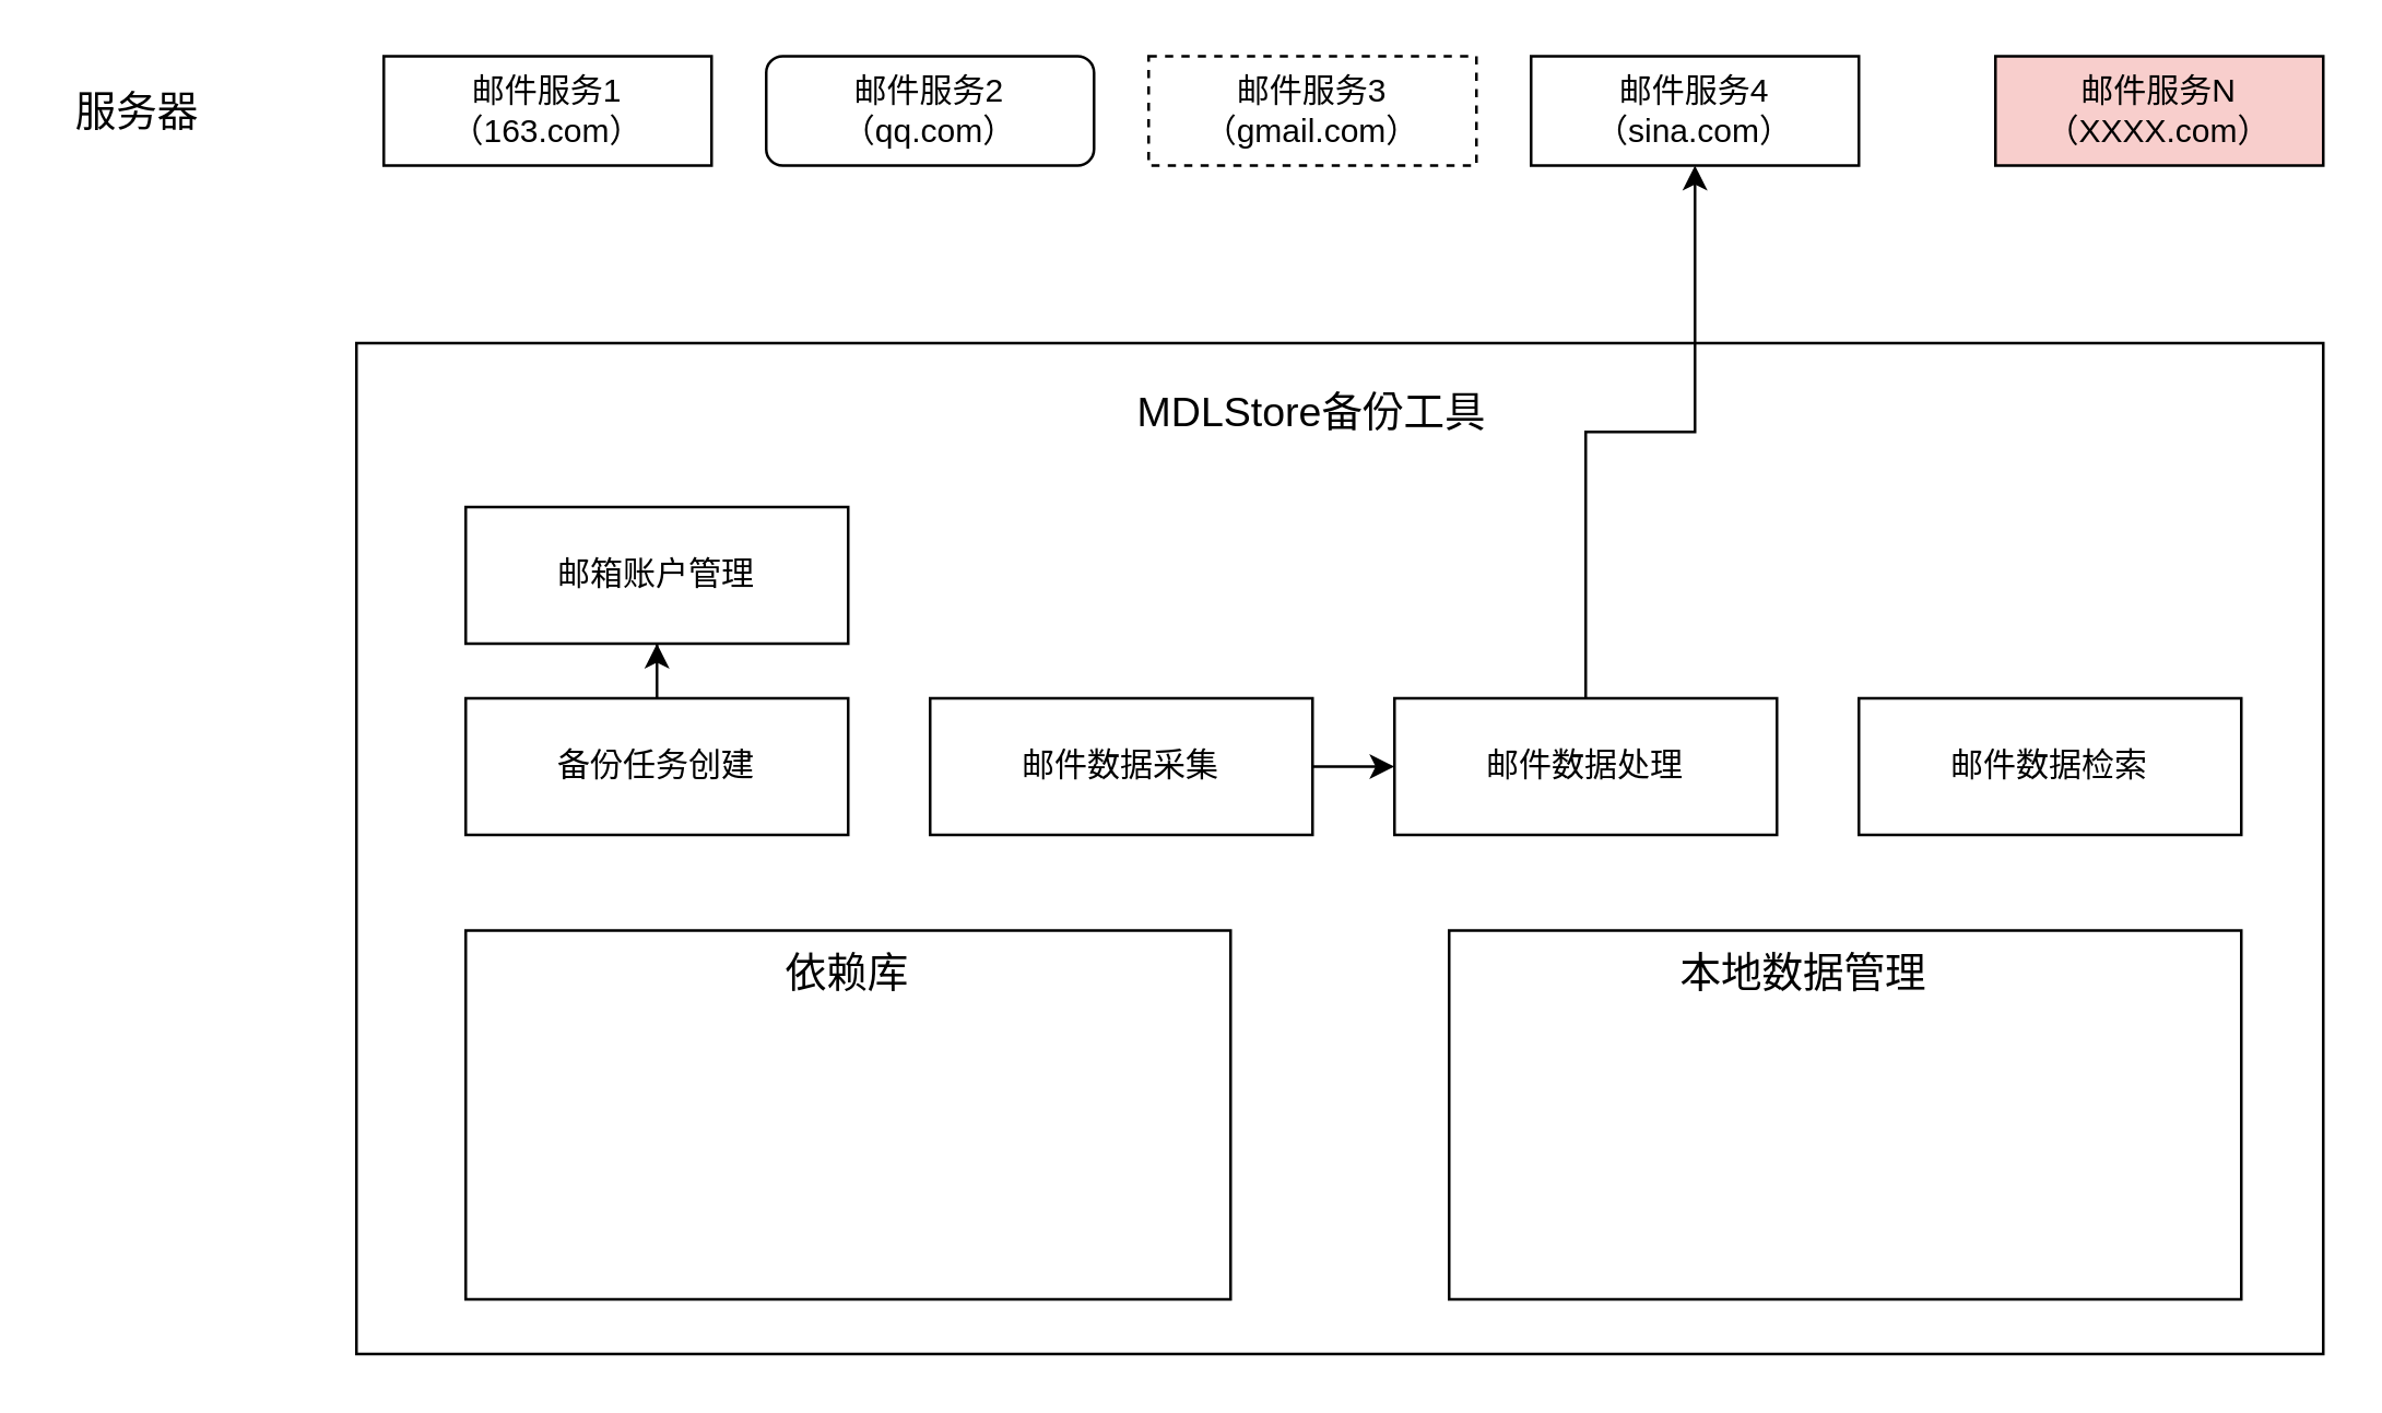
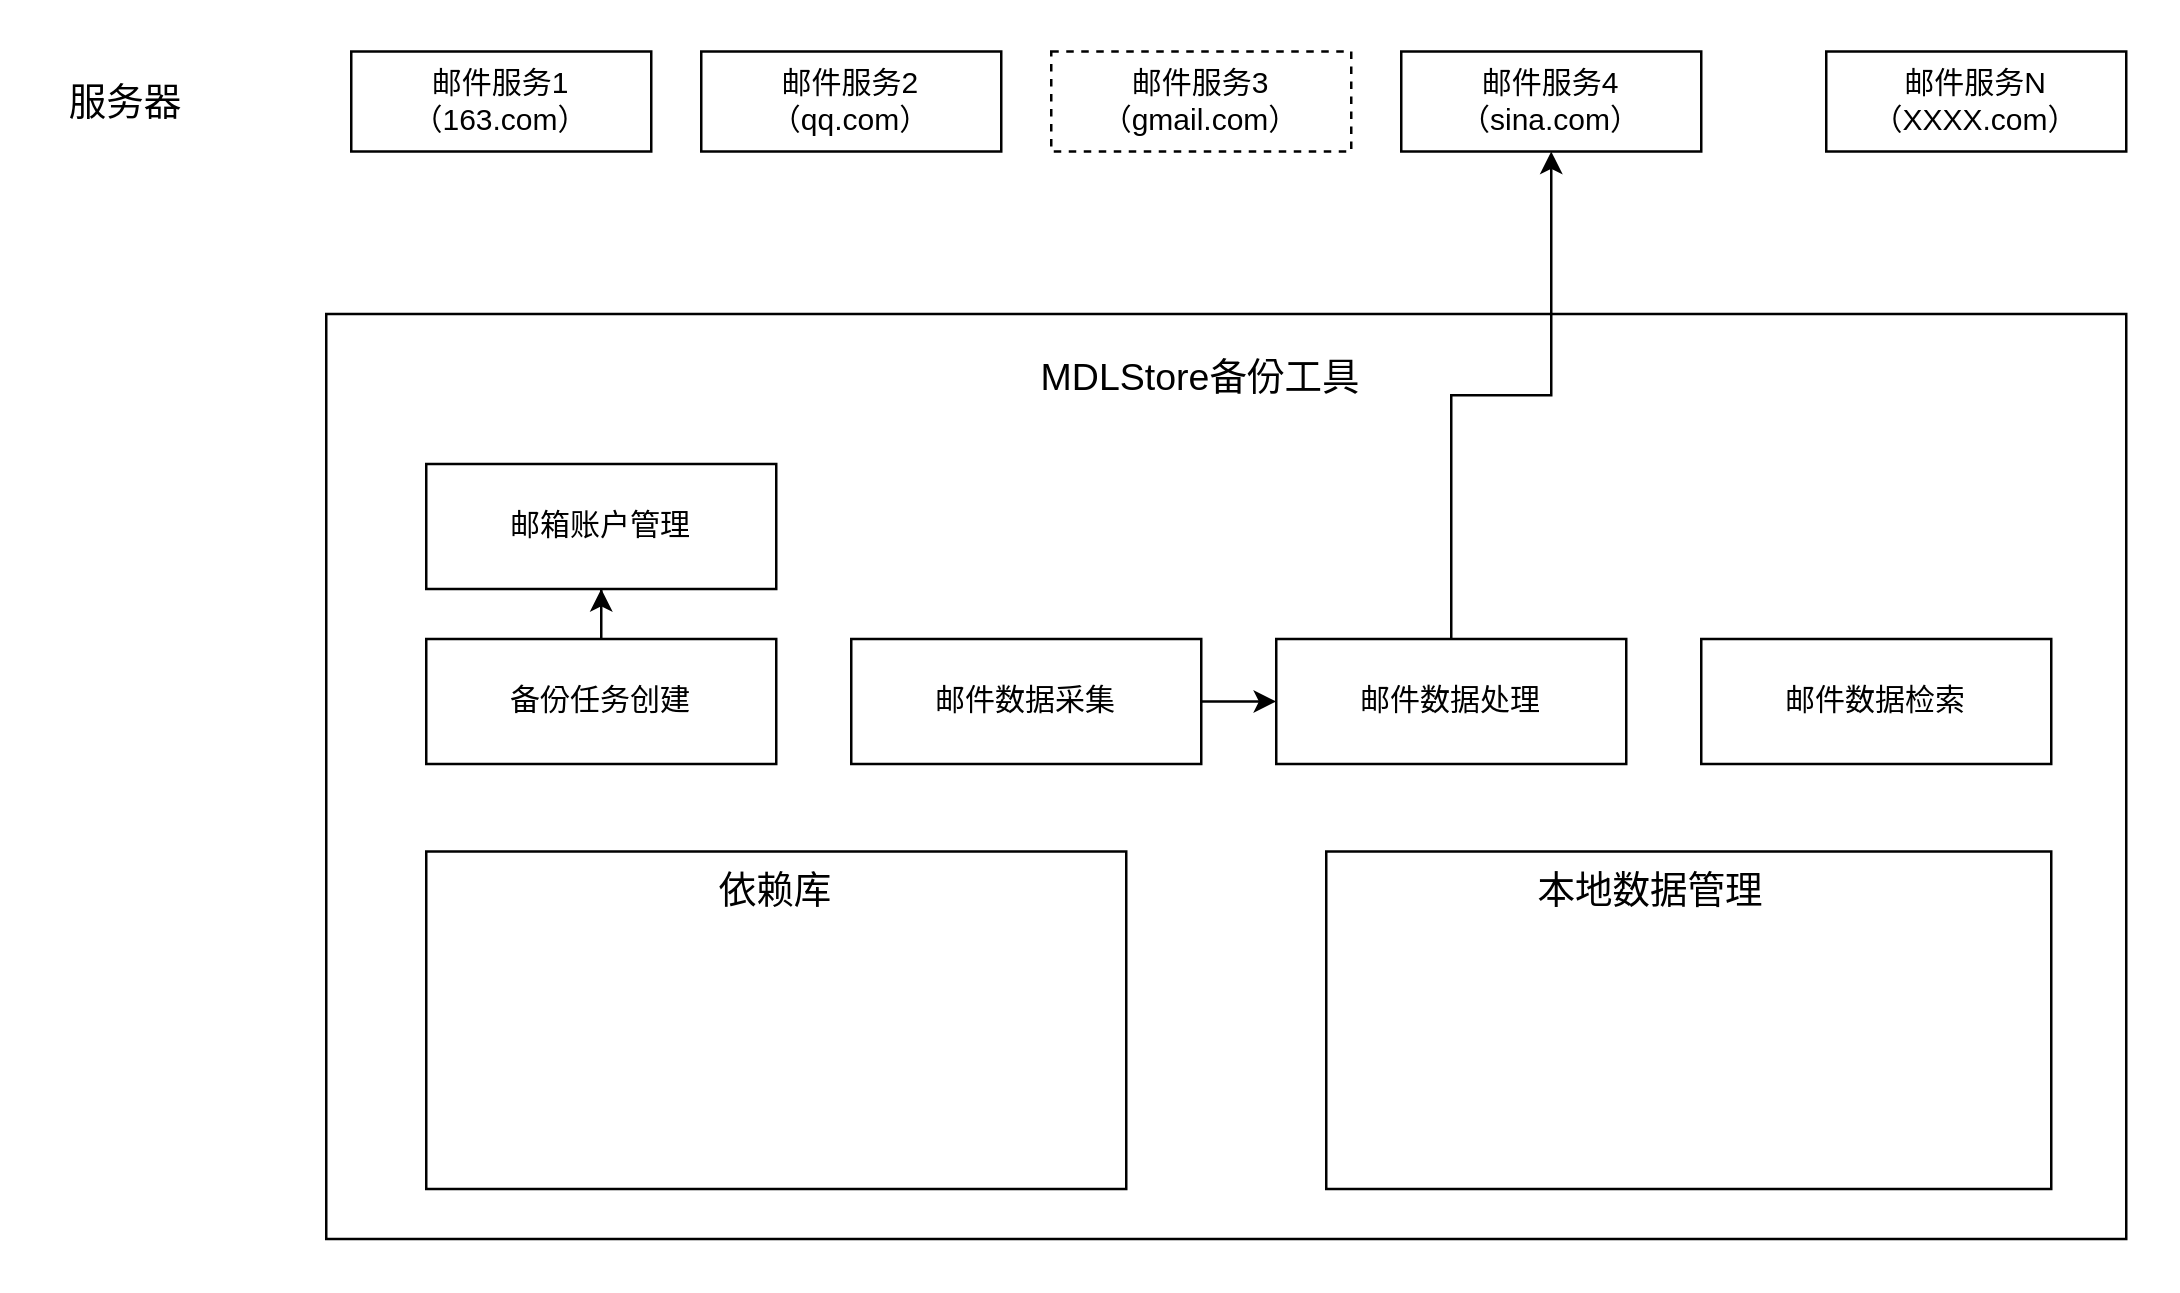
  <mxCell id="0" />
  <mxCell id="1" parent="0" />
  <mxCell id="2" value="邮件服务1（163.com）" style="rounded=0;whiteSpace=wrap;html=1;" vertex="1" parent="1"><mxGeometry x="140" y="20" width="120" height="40" as="geometry" /></mxCell>
- <mxCell id="3" value="邮件服务2&lt;div&gt;（qq.com）&lt;/div&gt;" style="whiteSpace=wrap;html=1;rounded=1;" vertex="1" parent="1"><mxGeometry x="280" y="20" width="120" height="40" as="geometry" /></mxCell>
+ <mxCell id="3" value="邮件服务2&lt;div&gt;（qq.com）&lt;/div&gt;" style="rounded=0;whiteSpace=wrap;html=1;" vertex="1" parent="1"><mxGeometry x="280" y="20" width="120" height="40" as="geometry" /></mxCell>
  <mxCell id="4" value="邮件服务3&lt;div&gt;（gmail.com）&lt;/div&gt;" style="rounded=0;whiteSpace=wrap;html=1;dashed=1;" vertex="1" parent="1"><mxGeometry x="420" y="20" width="120" height="40" as="geometry" /></mxCell>
  <mxCell id="5" value="邮件服务4&lt;div&gt;（sina.com）&lt;/div&gt;" style="rounded=0;whiteSpace=wrap;html=1;" vertex="1" parent="1"><mxGeometry x="560" y="20" width="120" height="40" as="geometry" /></mxCell>
- <mxCell id="6" value="邮件服务N&lt;div&gt;（XXXX.com）&lt;/div&gt;" style="rounded=0;whiteSpace=wrap;html=1;fillColor=#f8cecc;" vertex="1" parent="1"><mxGeometry x="730" y="20" width="120" height="40" as="geometry" /></mxCell>
+ <mxCell id="6" value="邮件服务N&lt;div&gt;（XXXX.com）&lt;/div&gt;" style="rounded=0;whiteSpace=wrap;html=1;" vertex="1" parent="1"><mxGeometry x="730" y="20" width="120" height="40" as="geometry" /></mxCell>
  <mxCell id="7" value="服务器" style="text;html=1;align=center;verticalAlign=middle;whiteSpace=wrap;rounded=0;fontSize=15;" vertex="1" parent="1"><mxGeometry x="20" y="25" width="60" height="30" as="geometry" /></mxCell>
  <mxCell id="8" value="" style="group" vertex="1" connectable="0" parent="1"><mxGeometry x="130" y="125" width="720" height="370" as="geometry" /></mxCell>
  <mxCell id="9" value="" style="rounded=0;whiteSpace=wrap;html=1;" vertex="1" parent="8"><mxGeometry width="720" height="370" as="geometry" /></mxCell>
  <mxCell id="10" value="邮箱账户管理" style="rounded=0;whiteSpace=wrap;html=1;" vertex="1" parent="8"><mxGeometry x="40" y="60" width="140" height="50" as="geometry" /></mxCell>
  <mxCell id="11" style="edgeStyle=orthogonalEdgeStyle;rounded=0;orthogonalLoop=1;jettySize=auto;html=1;" edge="1" parent="8" source="12" target="10"><mxGeometry relative="1" as="geometry" /></mxCell>
  <mxCell id="12" value="备份任务创建" style="rounded=0;whiteSpace=wrap;html=1;" vertex="1" parent="8"><mxGeometry x="40" y="130" width="140" height="50" as="geometry" /></mxCell>
  <mxCell id="13" style="edgeStyle=orthogonalEdgeStyle;rounded=0;orthogonalLoop=1;jettySize=auto;html=1;entryX=0;entryY=0.5;entryDx=0;entryDy=0;" edge="1" parent="8" source="14" target="17"><mxGeometry relative="1" as="geometry" /></mxCell>
  <mxCell id="14" value="邮件数据采集" style="rounded=0;whiteSpace=wrap;html=1;" vertex="1" parent="8"><mxGeometry x="210" y="130" width="140" height="50" as="geometry" /></mxCell>
  <mxCell id="15" value="MDLStore备份工具" style="text;html=1;align=center;verticalAlign=middle;whiteSpace=wrap;rounded=0;fontSize=15;" vertex="1" parent="8"><mxGeometry x="270" y="10" width="160" height="30" as="geometry" /></mxCell>
  <mxCell id="16" style="edgeStyle=orthogonalEdgeStyle;rounded=0;orthogonalLoop=1;jettySize=auto;html=1;" edge="1" parent="8" source="17" target="5"><mxGeometry relative="1" as="geometry" /></mxCell>
  <mxCell id="17" value="邮件数据处理" style="rounded=0;whiteSpace=wrap;html=1;" vertex="1" parent="8"><mxGeometry x="380" y="130" width="140" height="50" as="geometry" /></mxCell>
  <mxCell id="18" value="" style="rounded=0;whiteSpace=wrap;html=1;" vertex="1" parent="8"><mxGeometry x="40" y="215" width="280" height="135" as="geometry" /></mxCell>
  <mxCell id="19" value="依赖库" style="text;html=1;align=center;verticalAlign=middle;whiteSpace=wrap;rounded=0;fontSize=15;" vertex="1" parent="8"><mxGeometry x="100" y="215" width="160" height="30" as="geometry" /></mxCell>
  <mxCell id="20" value="" style="rounded=0;whiteSpace=wrap;html=1;" vertex="1" parent="8"><mxGeometry x="400" y="215" width="290" height="135" as="geometry" /></mxCell>
  <mxCell id="21" value="本地数据管理" style="text;html=1;align=center;verticalAlign=middle;whiteSpace=wrap;rounded=0;fontSize=15;" vertex="1" parent="8"><mxGeometry x="450" y="215" width="160" height="30" as="geometry" /></mxCell>
  <mxCell id="22" value="邮件数据检索" style="rounded=0;whiteSpace=wrap;html=1;" vertex="1" parent="8"><mxGeometry x="550" y="130" width="140" height="50" as="geometry" /></mxCell>
